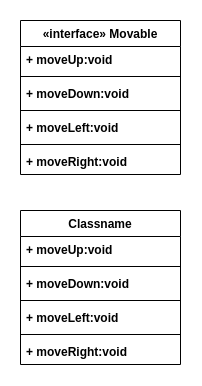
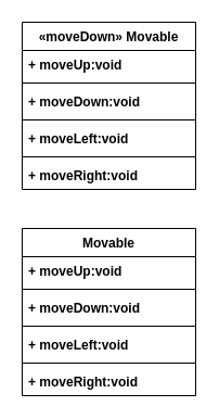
  <mxCell id="0" />
  <mxCell id="1" parent="0" />
- <mxCell id="2" value="«interface» Movable" style="swimlane;fontStyle=1;align=center;verticalAlign=top;childLayout=stackLayout;horizontal=1;startSize=26;horizontalStack=0;resizeParent=1;resizeParentMax=0;resizeLast=0;collapsible=1;marginBottom=0;" vertex="1" parent="1"><mxGeometry x="20" y="20" width="160" height="154" as="geometry" /></mxCell>
+ <mxCell id="2" value="«moveDown» Movable" style="swimlane;fontStyle=1;align=center;verticalAlign=top;childLayout=stackLayout;horizontal=1;startSize=26;horizontalStack=0;resizeParent=1;resizeParentMax=0;resizeLast=0;collapsible=1;marginBottom=0;" vertex="1" parent="1"><mxGeometry x="20" y="20" width="160" height="154" as="geometry" /></mxCell>
  <mxCell id="3" value="+ moveUp:void" style="text;strokeColor=none;fillColor=none;align=left;verticalAlign=top;spacingLeft=4;spacingRight=4;overflow=hidden;rotatable=0;points=[[0,0.5],[1,0.5]];portConstraint=eastwest;fontStyle=1" vertex="1" parent="2"><mxGeometry y="26" width="160" height="26" as="geometry" /></mxCell>
  <mxCell id="4" value="" style="line;strokeWidth=1;fillColor=none;align=left;verticalAlign=middle;spacingTop=-1;spacingLeft=3;spacingRight=3;rotatable=0;labelPosition=right;points=[];portConstraint=eastwest;strokeColor=inherit;" vertex="1" parent="2"><mxGeometry y="52" width="160" height="8" as="geometry" /></mxCell>
  <mxCell id="5" value="+ moveDown:void" style="text;strokeColor=none;fillColor=none;align=left;verticalAlign=top;spacingLeft=4;spacingRight=4;overflow=hidden;rotatable=0;points=[[0,0.5],[1,0.5]];portConstraint=eastwest;fontStyle=1" vertex="1" parent="2"><mxGeometry y="60" width="160" height="26" as="geometry" /></mxCell>
  <mxCell id="6" value="" style="line;strokeWidth=1;fillColor=none;align=left;verticalAlign=middle;spacingTop=-1;spacingLeft=3;spacingRight=3;rotatable=0;labelPosition=right;points=[];portConstraint=eastwest;strokeColor=inherit;" vertex="1" parent="2"><mxGeometry y="86" width="160" height="8" as="geometry" /></mxCell>
  <mxCell id="7" value="+ moveLeft:void" style="text;strokeColor=none;fillColor=none;align=left;verticalAlign=top;spacingLeft=4;spacingRight=4;overflow=hidden;rotatable=0;points=[[0,0.5],[1,0.5]];portConstraint=eastwest;fontStyle=1" vertex="1" parent="2"><mxGeometry y="94" width="160" height="26" as="geometry" /></mxCell>
  <mxCell id="8" value="" style="line;strokeWidth=1;fillColor=none;align=left;verticalAlign=middle;spacingTop=-1;spacingLeft=3;spacingRight=3;rotatable=0;labelPosition=right;points=[];portConstraint=eastwest;strokeColor=inherit;" vertex="1" parent="2"><mxGeometry y="120" width="160" height="8" as="geometry" /></mxCell>
  <mxCell id="9" value="+ moveRight:void" style="text;strokeColor=none;fillColor=none;align=left;verticalAlign=top;spacingLeft=4;spacingRight=4;overflow=hidden;rotatable=0;points=[[0,0.5],[1,0.5]];portConstraint=eastwest;fontStyle=1" vertex="1" parent="2"><mxGeometry y="128" width="160" height="26" as="geometry" /></mxCell>
- <mxCell id="10" value="Classname" style="swimlane;fontStyle=1;align=center;verticalAlign=top;childLayout=stackLayout;horizontal=1;startSize=26;horizontalStack=0;resizeParent=1;resizeParentMax=0;resizeLast=0;collapsible=1;marginBottom=0;" vertex="1" parent="1"><mxGeometry x="20" y="210" width="160" height="154" as="geometry" /></mxCell>
+ <mxCell id="10" value="Movable" style="swimlane;fontStyle=1;align=center;verticalAlign=top;childLayout=stackLayout;horizontal=1;startSize=26;horizontalStack=0;resizeParent=1;resizeParentMax=0;resizeLast=0;collapsible=1;marginBottom=0;" vertex="1" parent="1"><mxGeometry x="20" y="210" width="160" height="154" as="geometry" /></mxCell>
  <mxCell id="11" value="+ moveUp:void" style="text;strokeColor=none;fillColor=none;align=left;verticalAlign=top;spacingLeft=4;spacingRight=4;overflow=hidden;rotatable=0;points=[[0,0.5],[1,0.5]];portConstraint=eastwest;fontStyle=1" vertex="1" parent="10"><mxGeometry y="26" width="160" height="26" as="geometry" /></mxCell>
  <mxCell id="12" value="" style="line;strokeWidth=1;fillColor=none;align=left;verticalAlign=middle;spacingTop=-1;spacingLeft=3;spacingRight=3;rotatable=0;labelPosition=right;points=[];portConstraint=eastwest;strokeColor=inherit;" vertex="1" parent="10"><mxGeometry y="52" width="160" height="8" as="geometry" /></mxCell>
  <mxCell id="13" value="+ moveDown:void" style="text;strokeColor=none;fillColor=none;align=left;verticalAlign=top;spacingLeft=4;spacingRight=4;overflow=hidden;rotatable=0;points=[[0,0.5],[1,0.5]];portConstraint=eastwest;fontStyle=1" vertex="1" parent="10"><mxGeometry y="60" width="160" height="26" as="geometry" /></mxCell>
  <mxCell id="14" value="" style="line;strokeWidth=1;fillColor=none;align=left;verticalAlign=middle;spacingTop=-1;spacingLeft=3;spacingRight=3;rotatable=0;labelPosition=right;points=[];portConstraint=eastwest;strokeColor=inherit;" vertex="1" parent="10"><mxGeometry y="86" width="160" height="8" as="geometry" /></mxCell>
  <mxCell id="15" value="+ moveLeft:void" style="text;strokeColor=none;fillColor=none;align=left;verticalAlign=top;spacingLeft=4;spacingRight=4;overflow=hidden;rotatable=0;points=[[0,0.5],[1,0.5]];portConstraint=eastwest;fontStyle=1" vertex="1" parent="10"><mxGeometry y="94" width="160" height="26" as="geometry" /></mxCell>
  <mxCell id="16" value="" style="line;strokeWidth=1;fillColor=none;align=left;verticalAlign=middle;spacingTop=-1;spacingLeft=3;spacingRight=3;rotatable=0;labelPosition=right;points=[];portConstraint=eastwest;strokeColor=inherit;" vertex="1" parent="10"><mxGeometry y="120" width="160" height="8" as="geometry" /></mxCell>
  <mxCell id="17" value="+ moveRight:void" style="text;strokeColor=none;fillColor=none;align=left;verticalAlign=top;spacingLeft=4;spacingRight=4;overflow=hidden;rotatable=0;points=[[0,0.5],[1,0.5]];portConstraint=eastwest;fontStyle=1" vertex="1" parent="10"><mxGeometry y="128" width="160" height="26" as="geometry" /></mxCell>
